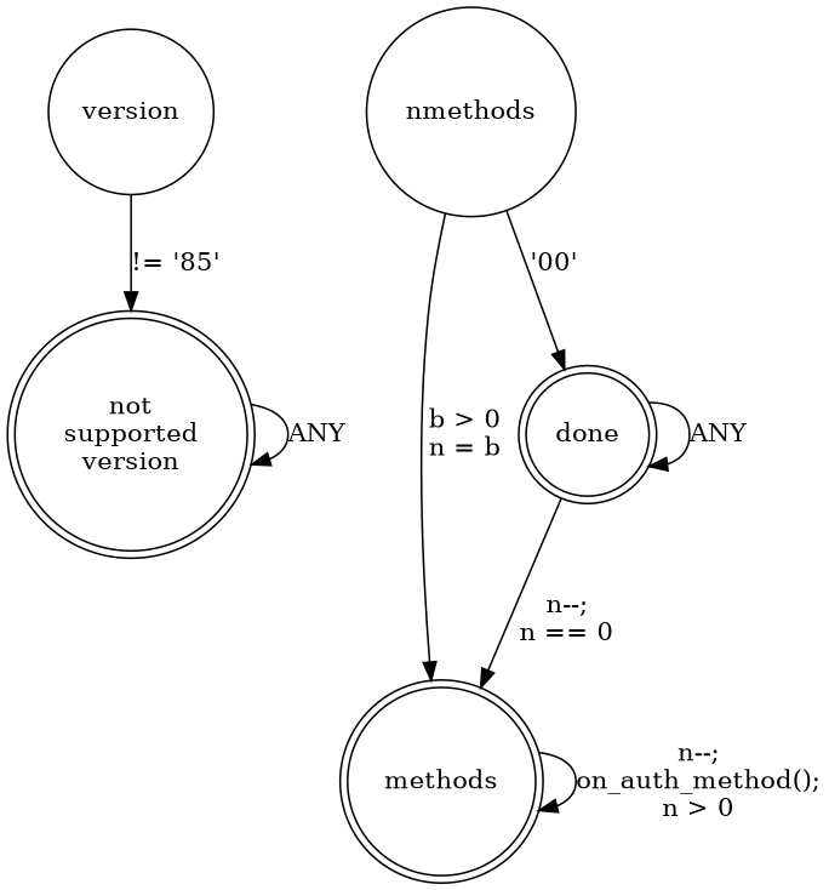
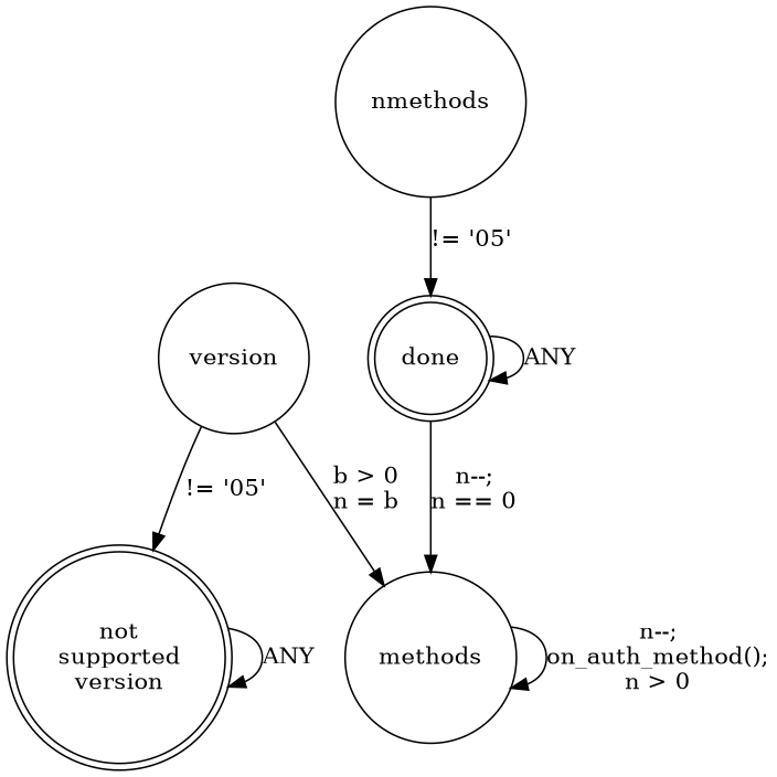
  digraph {
    rankdir=TB
    node [shape=circle]
    n1 [label=version]
    n2 [label="not\nsupported\nversion" shape=doublecircle]
    n3 [label=nmethods]
-   n4 [label=methods shape=doublecircle]
+   n4 [label=methods]
    n5 [label=done shape=doublecircle]
-   n1 -> n2 [label="!= '85'"]
+   n1 -> n2 [label="!= '05'"]
    n2 -> n2 [label=ANY]
-   n3 -> n4 [label="b > 0\nn = b"]
-   n3 -> n5 [label="'00'"]
+   n1 -> n4 [label="b > 0\nn = b"]
+   n3 -> n5 [label="!= '05'"]
    n4 -> n4 [label="n--;\non_auth_method();\nn > 0"]
    n5 -> n4 [label="n--;\nn == 0"]
    n5 -> n5 [label=ANY]
  }
